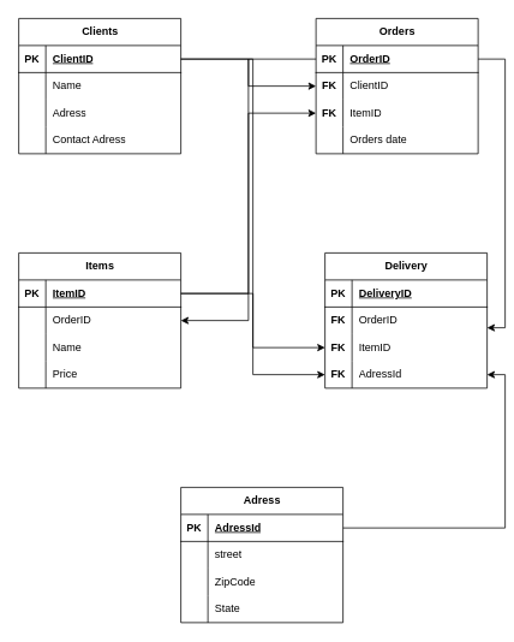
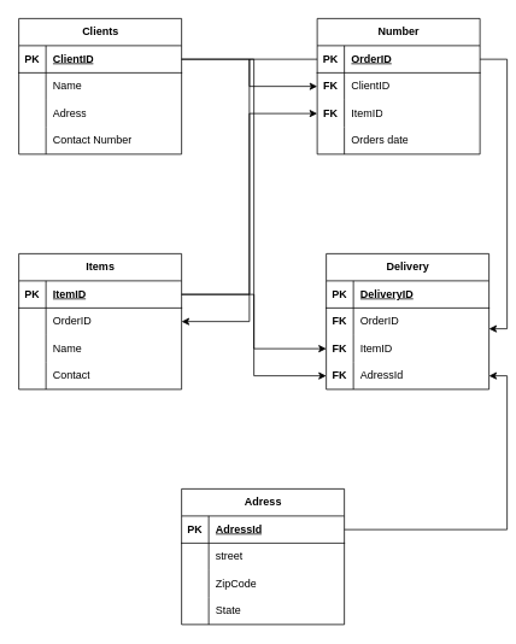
  <mxCell id="0" />
  <mxCell id="1" parent="0" />
  <mxCell id="2" value="Clients" style="shape=table;startSize=30;container=1;collapsible=1;childLayout=tableLayout;fixedRows=1;rowLines=0;fontStyle=1;align=center;resizeLast=1;html=1;" vertex="1" parent="1"><mxGeometry x="20" y="20" width="180" height="150" as="geometry" /></mxCell>
  <mxCell id="3" value="" style="shape=tableRow;horizontal=0;startSize=0;swimlaneHead=0;swimlaneBody=0;fillColor=none;collapsible=0;dropTarget=0;points=[[0,0.5],[1,0.5]];portConstraint=eastwest;top=0;left=0;right=0;bottom=1;" vertex="1" parent="2"><mxGeometry y="30" width="180" height="30" as="geometry" /></mxCell>
  <mxCell id="4" value="PK" style="shape=partialRectangle;connectable=0;fillColor=none;top=0;left=0;bottom=0;right=0;fontStyle=1;overflow=hidden;whiteSpace=wrap;html=1;" vertex="1" parent="3"><mxGeometry width="30" height="30" as="geometry"><mxRectangle width="30" height="30" as="alternateBounds" /></mxGeometry></mxCell>
  <mxCell id="5" value="ClientID" style="shape=partialRectangle;connectable=0;fillColor=none;top=0;left=0;bottom=0;right=0;align=left;spacingLeft=6;fontStyle=5;overflow=hidden;whiteSpace=wrap;html=1;" vertex="1" parent="3"><mxGeometry x="30" width="150" height="30" as="geometry"><mxRectangle width="150" height="30" as="alternateBounds" /></mxGeometry></mxCell>
  <mxCell id="6" value="" style="shape=tableRow;horizontal=0;startSize=0;swimlaneHead=0;swimlaneBody=0;fillColor=none;collapsible=0;dropTarget=0;points=[[0,0.5],[1,0.5]];portConstraint=eastwest;top=0;left=0;right=0;bottom=0;" vertex="1" parent="2"><mxGeometry y="60" width="180" height="30" as="geometry" /></mxCell>
  <mxCell id="7" value="" style="shape=partialRectangle;connectable=0;fillColor=none;top=0;left=0;bottom=0;right=0;editable=1;overflow=hidden;whiteSpace=wrap;html=1;" vertex="1" parent="6"><mxGeometry width="30" height="30" as="geometry"><mxRectangle width="30" height="30" as="alternateBounds" /></mxGeometry></mxCell>
  <mxCell id="8" value="Name" style="shape=partialRectangle;connectable=0;fillColor=none;top=0;left=0;bottom=0;right=0;align=left;spacingLeft=6;overflow=hidden;whiteSpace=wrap;html=1;" vertex="1" parent="6"><mxGeometry x="30" width="150" height="30" as="geometry"><mxRectangle width="150" height="30" as="alternateBounds" /></mxGeometry></mxCell>
  <mxCell id="9" value="" style="shape=tableRow;horizontal=0;startSize=0;swimlaneHead=0;swimlaneBody=0;fillColor=none;collapsible=0;dropTarget=0;points=[[0,0.5],[1,0.5]];portConstraint=eastwest;top=0;left=0;right=0;bottom=0;" vertex="1" parent="2"><mxGeometry y="90" width="180" height="30" as="geometry" /></mxCell>
  <mxCell id="10" value="" style="shape=partialRectangle;connectable=0;fillColor=none;top=0;left=0;bottom=0;right=0;editable=1;overflow=hidden;whiteSpace=wrap;html=1;" vertex="1" parent="9"><mxGeometry width="30" height="30" as="geometry"><mxRectangle width="30" height="30" as="alternateBounds" /></mxGeometry></mxCell>
  <mxCell id="11" value="Adress" style="shape=partialRectangle;connectable=0;fillColor=none;top=0;left=0;bottom=0;right=0;align=left;spacingLeft=6;overflow=hidden;whiteSpace=wrap;html=1;" vertex="1" parent="9"><mxGeometry x="30" width="150" height="30" as="geometry"><mxRectangle width="150" height="30" as="alternateBounds" /></mxGeometry></mxCell>
  <mxCell id="12" value="" style="shape=tableRow;horizontal=0;startSize=0;swimlaneHead=0;swimlaneBody=0;fillColor=none;collapsible=0;dropTarget=0;points=[[0,0.5],[1,0.5]];portConstraint=eastwest;top=0;left=0;right=0;bottom=0;" vertex="1" parent="2"><mxGeometry y="120" width="180" height="30" as="geometry" /></mxCell>
  <mxCell id="13" value="" style="shape=partialRectangle;connectable=0;fillColor=none;top=0;left=0;bottom=0;right=0;editable=1;overflow=hidden;whiteSpace=wrap;html=1;" vertex="1" parent="12"><mxGeometry width="30" height="30" as="geometry"><mxRectangle width="30" height="30" as="alternateBounds" /></mxGeometry></mxCell>
- <mxCell id="14" value="Contact Adress" style="shape=partialRectangle;connectable=0;fillColor=none;top=0;left=0;bottom=0;right=0;align=left;spacingLeft=6;overflow=hidden;whiteSpace=wrap;html=1;" vertex="1" parent="12"><mxGeometry x="30" width="150" height="30" as="geometry"><mxRectangle width="150" height="30" as="alternateBounds" /></mxGeometry></mxCell>
- <mxCell id="15" value="Orders" style="shape=table;startSize=30;container=1;collapsible=1;childLayout=tableLayout;fixedRows=1;rowLines=0;fontStyle=1;align=center;resizeLast=1;html=1;" vertex="1" parent="1"><mxGeometry x="350" y="20" width="180" height="150" as="geometry" /></mxCell>
+ <mxCell id="14" value="Contact Number" style="shape=partialRectangle;connectable=0;fillColor=none;top=0;left=0;bottom=0;right=0;align=left;spacingLeft=6;overflow=hidden;whiteSpace=wrap;html=1;" vertex="1" parent="12"><mxGeometry x="30" width="150" height="30" as="geometry"><mxRectangle width="150" height="30" as="alternateBounds" /></mxGeometry></mxCell>
+ <mxCell id="15" value="Number" style="shape=table;startSize=30;container=1;collapsible=1;childLayout=tableLayout;fixedRows=1;rowLines=0;fontStyle=1;align=center;resizeLast=1;html=1;" vertex="1" parent="1"><mxGeometry x="350" y="20" width="180" height="150" as="geometry" /></mxCell>
  <mxCell id="16" value="" style="shape=tableRow;horizontal=0;startSize=0;swimlaneHead=0;swimlaneBody=0;fillColor=none;collapsible=0;dropTarget=0;points=[[0,0.5],[1,0.5]];portConstraint=eastwest;top=0;left=0;right=0;bottom=1;" vertex="1" parent="15"><mxGeometry y="30" width="180" height="30" as="geometry" /></mxCell>
  <mxCell id="17" value="PK" style="shape=partialRectangle;connectable=0;fillColor=none;top=0;left=0;bottom=0;right=0;fontStyle=1;overflow=hidden;whiteSpace=wrap;html=1;" vertex="1" parent="16"><mxGeometry width="30" height="30" as="geometry"><mxRectangle width="30" height="30" as="alternateBounds" /></mxGeometry></mxCell>
  <mxCell id="18" value="OrderID" style="shape=partialRectangle;connectable=0;fillColor=none;top=0;left=0;bottom=0;right=0;align=left;spacingLeft=6;fontStyle=5;overflow=hidden;whiteSpace=wrap;html=1;" vertex="1" parent="16"><mxGeometry x="30" width="150" height="30" as="geometry"><mxRectangle width="150" height="30" as="alternateBounds" /></mxGeometry></mxCell>
  <mxCell id="19" value="" style="shape=tableRow;horizontal=0;startSize=0;swimlaneHead=0;swimlaneBody=0;fillColor=none;collapsible=0;dropTarget=0;points=[[0,0.5],[1,0.5]];portConstraint=eastwest;top=0;left=0;right=0;bottom=0;" vertex="1" parent="15"><mxGeometry y="60" width="180" height="30" as="geometry" /></mxCell>
  <mxCell id="20" value="&lt;b&gt;FK&lt;/b&gt;" style="shape=partialRectangle;connectable=0;fillColor=none;top=0;left=0;bottom=0;right=0;editable=1;overflow=hidden;whiteSpace=wrap;html=1;" vertex="1" parent="19"><mxGeometry width="30" height="30" as="geometry"><mxRectangle width="30" height="30" as="alternateBounds" /></mxGeometry></mxCell>
  <mxCell id="21" value="ClientID" style="shape=partialRectangle;connectable=0;fillColor=none;top=0;left=0;bottom=0;right=0;align=left;spacingLeft=6;overflow=hidden;whiteSpace=wrap;html=1;" vertex="1" parent="19"><mxGeometry x="30" width="150" height="30" as="geometry"><mxRectangle width="150" height="30" as="alternateBounds" /></mxGeometry></mxCell>
  <mxCell id="22" value="" style="shape=tableRow;horizontal=0;startSize=0;swimlaneHead=0;swimlaneBody=0;fillColor=none;collapsible=0;dropTarget=0;points=[[0,0.5],[1,0.5]];portConstraint=eastwest;top=0;left=0;right=0;bottom=0;" vertex="1" parent="15"><mxGeometry y="90" width="180" height="30" as="geometry" /></mxCell>
  <mxCell id="23" value="&lt;b&gt;FK&lt;/b&gt;" style="shape=partialRectangle;connectable=0;fillColor=none;top=0;left=0;bottom=0;right=0;editable=1;overflow=hidden;whiteSpace=wrap;html=1;" vertex="1" parent="22"><mxGeometry width="30" height="30" as="geometry"><mxRectangle width="30" height="30" as="alternateBounds" /></mxGeometry></mxCell>
  <mxCell id="24" value="ItemID" style="shape=partialRectangle;connectable=0;fillColor=none;top=0;left=0;bottom=0;right=0;align=left;spacingLeft=6;overflow=hidden;whiteSpace=wrap;html=1;" vertex="1" parent="22"><mxGeometry x="30" width="150" height="30" as="geometry"><mxRectangle width="150" height="30" as="alternateBounds" /></mxGeometry></mxCell>
  <mxCell id="25" value="" style="shape=tableRow;horizontal=0;startSize=0;swimlaneHead=0;swimlaneBody=0;fillColor=none;collapsible=0;dropTarget=0;points=[[0,0.5],[1,0.5]];portConstraint=eastwest;top=0;left=0;right=0;bottom=0;" vertex="1" parent="15"><mxGeometry y="120" width="180" height="30" as="geometry" /></mxCell>
  <mxCell id="26" value="" style="shape=partialRectangle;connectable=0;fillColor=none;top=0;left=0;bottom=0;right=0;editable=1;overflow=hidden;whiteSpace=wrap;html=1;" vertex="1" parent="25"><mxGeometry width="30" height="30" as="geometry"><mxRectangle width="30" height="30" as="alternateBounds" /></mxGeometry></mxCell>
  <mxCell id="27" value="Orders date" style="shape=partialRectangle;connectable=0;fillColor=none;top=0;left=0;bottom=0;right=0;align=left;spacingLeft=6;overflow=hidden;whiteSpace=wrap;html=1;" vertex="1" parent="25"><mxGeometry x="30" width="150" height="30" as="geometry"><mxRectangle width="150" height="30" as="alternateBounds" /></mxGeometry></mxCell>
  <mxCell id="28" value="Items" style="shape=table;startSize=30;container=1;collapsible=1;childLayout=tableLayout;fixedRows=1;rowLines=0;fontStyle=1;align=center;resizeLast=1;html=1;" vertex="1" parent="1"><mxGeometry x="20" y="280" width="180" height="150" as="geometry" /></mxCell>
  <mxCell id="29" value="" style="shape=tableRow;horizontal=0;startSize=0;swimlaneHead=0;swimlaneBody=0;fillColor=none;collapsible=0;dropTarget=0;points=[[0,0.5],[1,0.5]];portConstraint=eastwest;top=0;left=0;right=0;bottom=1;" vertex="1" parent="28"><mxGeometry y="30" width="180" height="30" as="geometry" /></mxCell>
  <mxCell id="30" value="PK" style="shape=partialRectangle;connectable=0;fillColor=none;top=0;left=0;bottom=0;right=0;fontStyle=1;overflow=hidden;whiteSpace=wrap;html=1;" vertex="1" parent="29"><mxGeometry width="30" height="30" as="geometry"><mxRectangle width="30" height="30" as="alternateBounds" /></mxGeometry></mxCell>
  <mxCell id="31" value="ItemID" style="shape=partialRectangle;connectable=0;fillColor=none;top=0;left=0;bottom=0;right=0;align=left;spacingLeft=6;fontStyle=5;overflow=hidden;whiteSpace=wrap;html=1;" vertex="1" parent="29"><mxGeometry x="30" width="150" height="30" as="geometry"><mxRectangle width="150" height="30" as="alternateBounds" /></mxGeometry></mxCell>
  <mxCell id="32" value="" style="shape=tableRow;horizontal=0;startSize=0;swimlaneHead=0;swimlaneBody=0;fillColor=none;collapsible=0;dropTarget=0;points=[[0,0.5],[1,0.5]];portConstraint=eastwest;top=0;left=0;right=0;bottom=0;" vertex="1" parent="28"><mxGeometry y="60" width="180" height="30" as="geometry" /></mxCell>
  <mxCell id="33" value="" style="shape=partialRectangle;connectable=0;fillColor=none;top=0;left=0;bottom=0;right=0;editable=1;overflow=hidden;whiteSpace=wrap;html=1;" vertex="1" parent="32"><mxGeometry width="30" height="30" as="geometry"><mxRectangle width="30" height="30" as="alternateBounds" /></mxGeometry></mxCell>
  <mxCell id="34" value="OrderID" style="shape=partialRectangle;connectable=0;fillColor=none;top=0;left=0;bottom=0;right=0;align=left;spacingLeft=6;overflow=hidden;whiteSpace=wrap;html=1;" vertex="1" parent="32"><mxGeometry x="30" width="150" height="30" as="geometry"><mxRectangle width="150" height="30" as="alternateBounds" /></mxGeometry></mxCell>
  <mxCell id="35" value="" style="shape=tableRow;horizontal=0;startSize=0;swimlaneHead=0;swimlaneBody=0;fillColor=none;collapsible=0;dropTarget=0;points=[[0,0.5],[1,0.5]];portConstraint=eastwest;top=0;left=0;right=0;bottom=0;" vertex="1" parent="28"><mxGeometry y="90" width="180" height="30" as="geometry" /></mxCell>
  <mxCell id="36" value="" style="shape=partialRectangle;connectable=0;fillColor=none;top=0;left=0;bottom=0;right=0;editable=1;overflow=hidden;whiteSpace=wrap;html=1;" vertex="1" parent="35"><mxGeometry width="30" height="30" as="geometry"><mxRectangle width="30" height="30" as="alternateBounds" /></mxGeometry></mxCell>
  <mxCell id="37" value="Name" style="shape=partialRectangle;connectable=0;fillColor=none;top=0;left=0;bottom=0;right=0;align=left;spacingLeft=6;overflow=hidden;whiteSpace=wrap;html=1;" vertex="1" parent="35"><mxGeometry x="30" width="150" height="30" as="geometry"><mxRectangle width="150" height="30" as="alternateBounds" /></mxGeometry></mxCell>
  <mxCell id="38" value="" style="shape=tableRow;horizontal=0;startSize=0;swimlaneHead=0;swimlaneBody=0;fillColor=none;collapsible=0;dropTarget=0;points=[[0,0.5],[1,0.5]];portConstraint=eastwest;top=0;left=0;right=0;bottom=0;" vertex="1" parent="28"><mxGeometry y="120" width="180" height="30" as="geometry" /></mxCell>
  <mxCell id="39" value="" style="shape=partialRectangle;connectable=0;fillColor=none;top=0;left=0;bottom=0;right=0;editable=1;overflow=hidden;whiteSpace=wrap;html=1;" vertex="1" parent="38"><mxGeometry width="30" height="30" as="geometry"><mxRectangle width="30" height="30" as="alternateBounds" /></mxGeometry></mxCell>
- <mxCell id="40" value="Price" style="shape=partialRectangle;connectable=0;fillColor=none;top=0;left=0;bottom=0;right=0;align=left;spacingLeft=6;overflow=hidden;whiteSpace=wrap;html=1;" vertex="1" parent="38"><mxGeometry x="30" width="150" height="30" as="geometry"><mxRectangle width="150" height="30" as="alternateBounds" /></mxGeometry></mxCell>
+ <mxCell id="40" value="Contact" style="shape=partialRectangle;connectable=0;fillColor=none;top=0;left=0;bottom=0;right=0;align=left;spacingLeft=6;overflow=hidden;whiteSpace=wrap;html=1;" vertex="1" parent="38"><mxGeometry x="30" width="150" height="30" as="geometry"><mxRectangle width="150" height="30" as="alternateBounds" /></mxGeometry></mxCell>
  <mxCell id="41" value="Delivery" style="shape=table;startSize=30;container=1;collapsible=1;childLayout=tableLayout;fixedRows=1;rowLines=0;fontStyle=1;align=center;resizeLast=1;html=1;" vertex="1" parent="1"><mxGeometry x="360" y="280" width="180" height="150" as="geometry" /></mxCell>
  <mxCell id="42" value="" style="shape=tableRow;horizontal=0;startSize=0;swimlaneHead=0;swimlaneBody=0;fillColor=none;collapsible=0;dropTarget=0;points=[[0,0.5],[1,0.5]];portConstraint=eastwest;top=0;left=0;right=0;bottom=1;" vertex="1" parent="41"><mxGeometry y="30" width="180" height="30" as="geometry" /></mxCell>
  <mxCell id="43" value="PK" style="shape=partialRectangle;connectable=0;fillColor=none;top=0;left=0;bottom=0;right=0;fontStyle=1;overflow=hidden;whiteSpace=wrap;html=1;" vertex="1" parent="42"><mxGeometry width="30" height="30" as="geometry"><mxRectangle width="30" height="30" as="alternateBounds" /></mxGeometry></mxCell>
  <mxCell id="44" value="DeliveryID" style="shape=partialRectangle;connectable=0;fillColor=none;top=0;left=0;bottom=0;right=0;align=left;spacingLeft=6;fontStyle=5;overflow=hidden;whiteSpace=wrap;html=1;" vertex="1" parent="42"><mxGeometry x="30" width="150" height="30" as="geometry"><mxRectangle width="150" height="30" as="alternateBounds" /></mxGeometry></mxCell>
  <mxCell id="45" value="" style="shape=tableRow;horizontal=0;startSize=0;swimlaneHead=0;swimlaneBody=0;fillColor=none;collapsible=0;dropTarget=0;points=[[0,0.5],[1,0.5]];portConstraint=eastwest;top=0;left=0;right=0;bottom=0;" vertex="1" parent="41"><mxGeometry y="60" width="180" height="30" as="geometry" /></mxCell>
  <mxCell id="46" value="&lt;b&gt;FK&lt;/b&gt;" style="shape=partialRectangle;connectable=0;fillColor=none;top=0;left=0;bottom=0;right=0;editable=1;overflow=hidden;whiteSpace=wrap;html=1;" vertex="1" parent="45"><mxGeometry width="30" height="30" as="geometry"><mxRectangle width="30" height="30" as="alternateBounds" /></mxGeometry></mxCell>
  <mxCell id="47" value="OrderID" style="shape=partialRectangle;connectable=0;fillColor=none;top=0;left=0;bottom=0;right=0;align=left;spacingLeft=6;overflow=hidden;whiteSpace=wrap;html=1;" vertex="1" parent="45"><mxGeometry x="30" width="150" height="30" as="geometry"><mxRectangle width="150" height="30" as="alternateBounds" /></mxGeometry></mxCell>
  <mxCell id="48" value="" style="shape=tableRow;horizontal=0;startSize=0;swimlaneHead=0;swimlaneBody=0;fillColor=none;collapsible=0;dropTarget=0;points=[[0,0.5],[1,0.5]];portConstraint=eastwest;top=0;left=0;right=0;bottom=0;" vertex="1" parent="41"><mxGeometry y="90" width="180" height="30" as="geometry" /></mxCell>
  <mxCell id="49" value="&lt;b&gt;FK&lt;/b&gt;" style="shape=partialRectangle;connectable=0;fillColor=none;top=0;left=0;bottom=0;right=0;editable=1;overflow=hidden;whiteSpace=wrap;html=1;" vertex="1" parent="48"><mxGeometry width="30" height="30" as="geometry"><mxRectangle width="30" height="30" as="alternateBounds" /></mxGeometry></mxCell>
  <mxCell id="50" value="ItemID" style="shape=partialRectangle;connectable=0;fillColor=none;top=0;left=0;bottom=0;right=0;align=left;spacingLeft=6;overflow=hidden;whiteSpace=wrap;html=1;" vertex="1" parent="48"><mxGeometry x="30" width="150" height="30" as="geometry"><mxRectangle width="150" height="30" as="alternateBounds" /></mxGeometry></mxCell>
  <mxCell id="51" value="" style="shape=tableRow;horizontal=0;startSize=0;swimlaneHead=0;swimlaneBody=0;fillColor=none;collapsible=0;dropTarget=0;points=[[0,0.5],[1,0.5]];portConstraint=eastwest;top=0;left=0;right=0;bottom=0;" vertex="1" parent="41"><mxGeometry y="120" width="180" height="30" as="geometry" /></mxCell>
  <mxCell id="52" value="&lt;b&gt;FK&lt;/b&gt;" style="shape=partialRectangle;connectable=0;fillColor=none;top=0;left=0;bottom=0;right=0;editable=1;overflow=hidden;whiteSpace=wrap;html=1;" vertex="1" parent="51"><mxGeometry width="30" height="30" as="geometry"><mxRectangle width="30" height="30" as="alternateBounds" /></mxGeometry></mxCell>
  <mxCell id="53" value="AdressId" style="shape=partialRectangle;connectable=0;fillColor=none;top=0;left=0;bottom=0;right=0;align=left;spacingLeft=6;overflow=hidden;whiteSpace=wrap;html=1;" vertex="1" parent="51"><mxGeometry x="30" width="150" height="30" as="geometry"><mxRectangle width="150" height="30" as="alternateBounds" /></mxGeometry></mxCell>
  <mxCell id="54" style="edgeStyle=orthogonalEdgeStyle;rounded=0;orthogonalLoop=1;jettySize=auto;html=1;entryX=0;entryY=0.5;entryDx=0;entryDy=0;" edge="1" parent="1" source="3" target="19"><mxGeometry relative="1" as="geometry" /></mxCell>
  <mxCell id="55" style="edgeStyle=orthogonalEdgeStyle;rounded=0;orthogonalLoop=1;jettySize=auto;html=1;entryX=1;entryY=0.5;entryDx=0;entryDy=0;" edge="1" parent="1" source="16" target="32"><mxGeometry relative="1" as="geometry" /></mxCell>
  <mxCell id="56" style="edgeStyle=orthogonalEdgeStyle;rounded=0;orthogonalLoop=1;jettySize=auto;html=1;" edge="1" parent="1" source="3" target="51"><mxGeometry relative="1" as="geometry" /></mxCell>
  <mxCell id="57" style="edgeStyle=orthogonalEdgeStyle;rounded=0;orthogonalLoop=1;jettySize=auto;html=1;entryX=0;entryY=0.5;entryDx=0;entryDy=0;" edge="1" parent="1" source="29" target="22"><mxGeometry relative="1" as="geometry" /></mxCell>
  <mxCell id="58" style="edgeStyle=orthogonalEdgeStyle;rounded=0;orthogonalLoop=1;jettySize=auto;html=1;entryX=0;entryY=0.5;entryDx=0;entryDy=0;" edge="1" parent="1" source="29" target="48"><mxGeometry relative="1" as="geometry" /></mxCell>
  <mxCell id="59" style="edgeStyle=orthogonalEdgeStyle;rounded=0;orthogonalLoop=1;jettySize=auto;html=1;entryX=1;entryY=0.767;entryDx=0;entryDy=0;entryPerimeter=0;" edge="1" parent="1" source="16" target="45"><mxGeometry relative="1" as="geometry" /></mxCell>
  <mxCell id="60" value="Adress" style="shape=table;startSize=30;container=1;collapsible=1;childLayout=tableLayout;fixedRows=1;rowLines=0;fontStyle=1;align=center;resizeLast=1;html=1;" vertex="1" parent="1"><mxGeometry x="200" y="540" width="180" height="150" as="geometry" /></mxCell>
  <mxCell id="61" value="" style="shape=tableRow;horizontal=0;startSize=0;swimlaneHead=0;swimlaneBody=0;fillColor=none;collapsible=0;dropTarget=0;points=[[0,0.5],[1,0.5]];portConstraint=eastwest;top=0;left=0;right=0;bottom=1;" vertex="1" parent="60"><mxGeometry y="30" width="180" height="30" as="geometry" /></mxCell>
  <mxCell id="62" value="PK" style="shape=partialRectangle;connectable=0;fillColor=none;top=0;left=0;bottom=0;right=0;fontStyle=1;overflow=hidden;whiteSpace=wrap;html=1;" vertex="1" parent="61"><mxGeometry width="30" height="30" as="geometry"><mxRectangle width="30" height="30" as="alternateBounds" /></mxGeometry></mxCell>
  <mxCell id="63" value="AdressId" style="shape=partialRectangle;connectable=0;fillColor=none;top=0;left=0;bottom=0;right=0;align=left;spacingLeft=6;fontStyle=5;overflow=hidden;whiteSpace=wrap;html=1;" vertex="1" parent="61"><mxGeometry x="30" width="150" height="30" as="geometry"><mxRectangle width="150" height="30" as="alternateBounds" /></mxGeometry></mxCell>
  <mxCell id="64" value="" style="shape=tableRow;horizontal=0;startSize=0;swimlaneHead=0;swimlaneBody=0;fillColor=none;collapsible=0;dropTarget=0;points=[[0,0.5],[1,0.5]];portConstraint=eastwest;top=0;left=0;right=0;bottom=0;" vertex="1" parent="60"><mxGeometry y="60" width="180" height="30" as="geometry" /></mxCell>
  <mxCell id="65" value="" style="shape=partialRectangle;connectable=0;fillColor=none;top=0;left=0;bottom=0;right=0;editable=1;overflow=hidden;whiteSpace=wrap;html=1;" vertex="1" parent="64"><mxGeometry width="30" height="30" as="geometry"><mxRectangle width="30" height="30" as="alternateBounds" /></mxGeometry></mxCell>
  <mxCell id="66" value="street" style="shape=partialRectangle;connectable=0;fillColor=none;top=0;left=0;bottom=0;right=0;align=left;spacingLeft=6;overflow=hidden;whiteSpace=wrap;html=1;" vertex="1" parent="64"><mxGeometry x="30" width="150" height="30" as="geometry"><mxRectangle width="150" height="30" as="alternateBounds" /></mxGeometry></mxCell>
  <mxCell id="67" value="" style="shape=tableRow;horizontal=0;startSize=0;swimlaneHead=0;swimlaneBody=0;fillColor=none;collapsible=0;dropTarget=0;points=[[0,0.5],[1,0.5]];portConstraint=eastwest;top=0;left=0;right=0;bottom=0;" vertex="1" parent="60"><mxGeometry y="90" width="180" height="30" as="geometry" /></mxCell>
  <mxCell id="68" value="" style="shape=partialRectangle;connectable=0;fillColor=none;top=0;left=0;bottom=0;right=0;editable=1;overflow=hidden;whiteSpace=wrap;html=1;" vertex="1" parent="67"><mxGeometry width="30" height="30" as="geometry"><mxRectangle width="30" height="30" as="alternateBounds" /></mxGeometry></mxCell>
  <mxCell id="69" value="ZipCode" style="shape=partialRectangle;connectable=0;fillColor=none;top=0;left=0;bottom=0;right=0;align=left;spacingLeft=6;overflow=hidden;whiteSpace=wrap;html=1;" vertex="1" parent="67"><mxGeometry x="30" width="150" height="30" as="geometry"><mxRectangle width="150" height="30" as="alternateBounds" /></mxGeometry></mxCell>
  <mxCell id="70" value="" style="shape=tableRow;horizontal=0;startSize=0;swimlaneHead=0;swimlaneBody=0;fillColor=none;collapsible=0;dropTarget=0;points=[[0,0.5],[1,0.5]];portConstraint=eastwest;top=0;left=0;right=0;bottom=0;" vertex="1" parent="60"><mxGeometry y="120" width="180" height="30" as="geometry" /></mxCell>
  <mxCell id="71" value="" style="shape=partialRectangle;connectable=0;fillColor=none;top=0;left=0;bottom=0;right=0;editable=1;overflow=hidden;whiteSpace=wrap;html=1;" vertex="1" parent="70"><mxGeometry width="30" height="30" as="geometry"><mxRectangle width="30" height="30" as="alternateBounds" /></mxGeometry></mxCell>
  <mxCell id="72" value="State" style="shape=partialRectangle;connectable=0;fillColor=none;top=0;left=0;bottom=0;right=0;align=left;spacingLeft=6;overflow=hidden;whiteSpace=wrap;html=1;" vertex="1" parent="70"><mxGeometry x="30" width="150" height="30" as="geometry"><mxRectangle width="150" height="30" as="alternateBounds" /></mxGeometry></mxCell>
  <mxCell id="73" style="edgeStyle=orthogonalEdgeStyle;rounded=0;orthogonalLoop=1;jettySize=auto;html=1;entryX=1;entryY=0.5;entryDx=0;entryDy=0;" edge="1" parent="1" source="61" target="51"><mxGeometry relative="1" as="geometry" /></mxCell>
